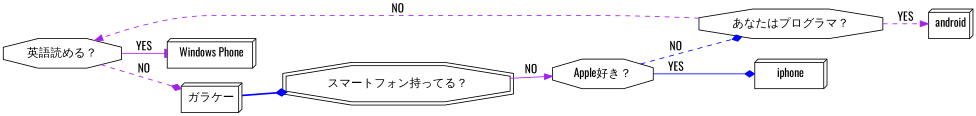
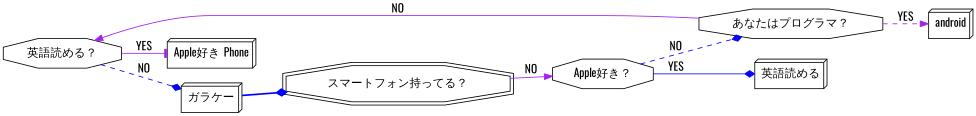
  digraph {
    fontname=Oswald
    rankdir=LR
    node [fontname=Oswald shape=box3d]
    edge [arrowhead=diamond color=blue fontname=Oswald style=dashed]
-   n1 [label="Windows Phone"]
+   n1 [label="Apple好き Phone"]
    n2 [label="ガラケー"]
    n3 [label="スマートフォン持ってる？" shape=doubleoctagon]
    n4 [label="Apple好き？" shape=octagon]
-   iphone
+   iphone [label="英語読める"]
    n6 [label="あなたはプログラマ？" shape=octagon]
    android
    n8 [label="英語読める？" shape=octagon]
    n2 -> n3 [style=bold]
    n3 -> n4 [arrowhead=normal color=purple label=NO style=solid]
    n4 -> iphone [label=YES style=solid]
    n4 -> n6 [label=NO]
    n6 -> android [arrowhead=normal color=purple label=YES]
-   n6 -> n8 [arrowhead=normal color=purple label=NO]
+   n6 -> n8 [arrowhead=normal color=purple label=NO style=solid]
    n8 -> n1 [arrowhead=tee color=purple label=YES style=solid]
-   n8 -> n2 [color=purple label=NO]
+   n8 -> n2 [label=NO]
  }
